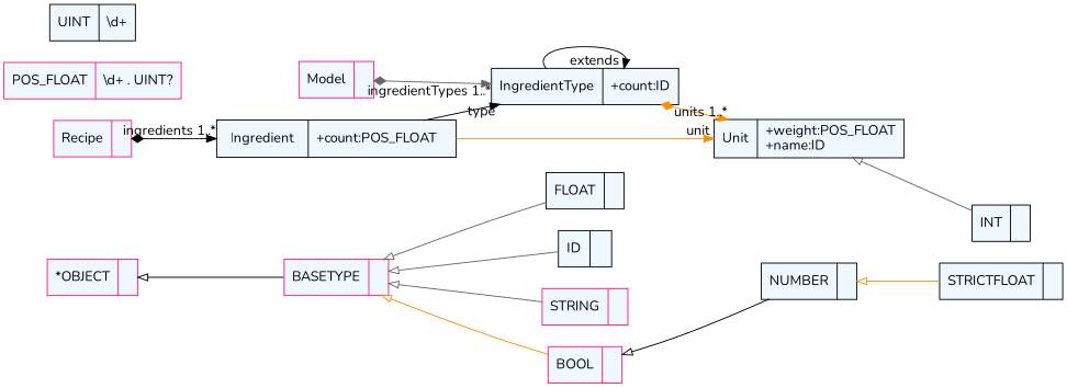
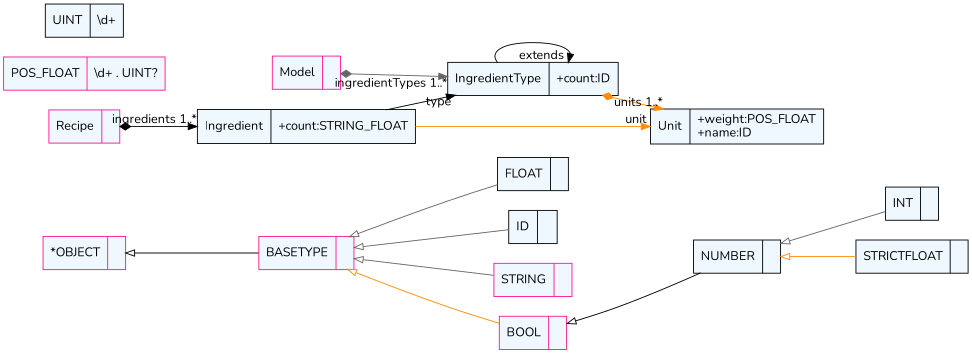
  digraph {
    fontname=Nunito
    fontsize=8
    nodesep=0.3
    rankdir=LR
    node [color=black fillcolor=aliceblue fontname=Nunito shape=record style=filled]
    edge [arrowtail=empty color=gray40 dir=back fontname=Nunito]
    n1 [color=deeppink label="{Model|}"]
    n2 [label="{IngredientType|+count:ID\l}"]
    n3 [label="{Unit|+weight:POS_FLOAT\l+name:ID\l}"]
    n4 [label="{ID|}"]
    n5 [color=deeppink label="{STRING|}"]
    n6 [color=deeppink label="{BOOL|}"]
    n7 [label="{NUMBER|}"]
    n8 [label="{INT|}"]
    n9 [label="{FLOAT|}"]
    n10 [label="{STRICTFLOAT|}"]
    n11 [color=deeppink label="{BASETYPE|}"]
    n12 [color=deeppink label="{*OBJECT|}"]
    n13 [color=deeppink label="{Recipe|}"]
-   n14 [label="{Ingredient|+count:POS_FLOAT\l}"]
+   n14 [label="{Ingredient|+count:STRING_FLOAT\l}"]
    n15 [color=deeppink label="{POS_FLOAT|\\d+ . UINT\?}"]
    n16 [label="{UINT|\\d+}"]
    n1 -> n2 [arrowtail=diamond dir=both headlabel="ingredientTypes 1..*"]
    n2 -> n2 [color=black dir=black headlabel="extends "]
    n2 -> n3 [arrowtail=diamond color=darkorange dir=both headlabel="units 1..*"]
    n6 -> n7 [color=black]
-   n3 -> n8
+   n7 -> n8
    n7 -> n10 [color=darkorange]
    n11 -> n4
    n11 -> n5
    n11 -> n6 [color=darkorange]
    n11 -> n9
    n12 -> n11 [color=black]
    n13 -> n14 [arrowtail=diamond color=black dir=both headlabel="ingredients 1..*"]
    n14 -> n2 [color=black dir=black headlabel="type "]
    n14 -> n3 [color=darkorange dir=black headlabel="unit "]
  }
